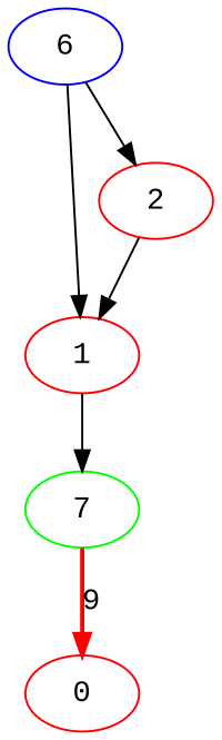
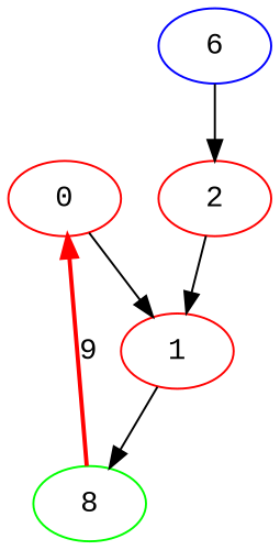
  digraph {
    fontname="Liberation Mono"
    node [color=red fontname="Liberation Mono"]
    edge [fontname="Liberation Mono"]
    0
    1
-   7 [color=green]
+   7 [color=green label=8]
    2
    6 [color=blue]
-   6 -> 1
+   0 -> 1
    1 -> 7
    7 -> 0 [color=red label=9 style=bold]
    2 -> 1
    6 -> 2
  }
